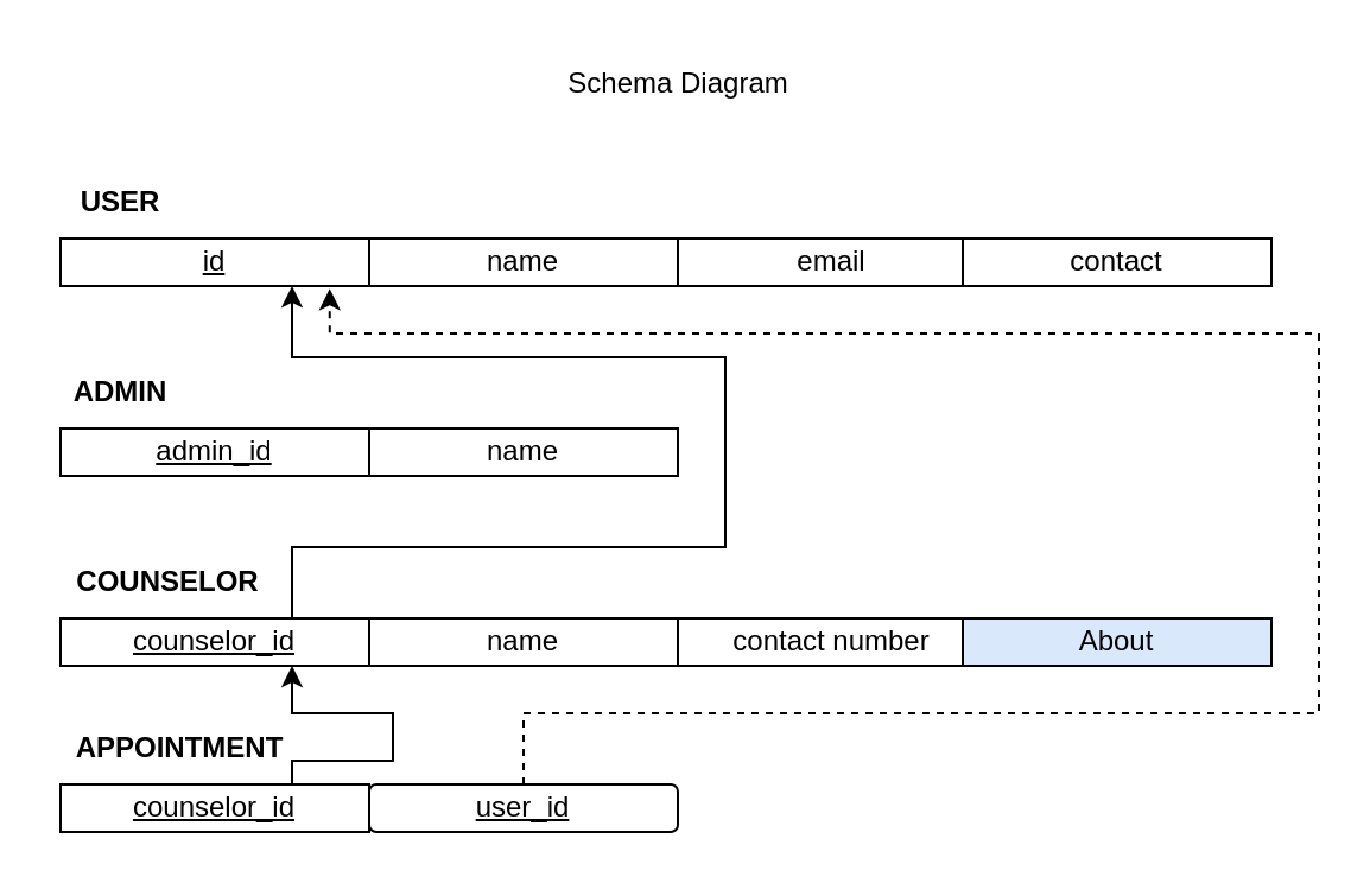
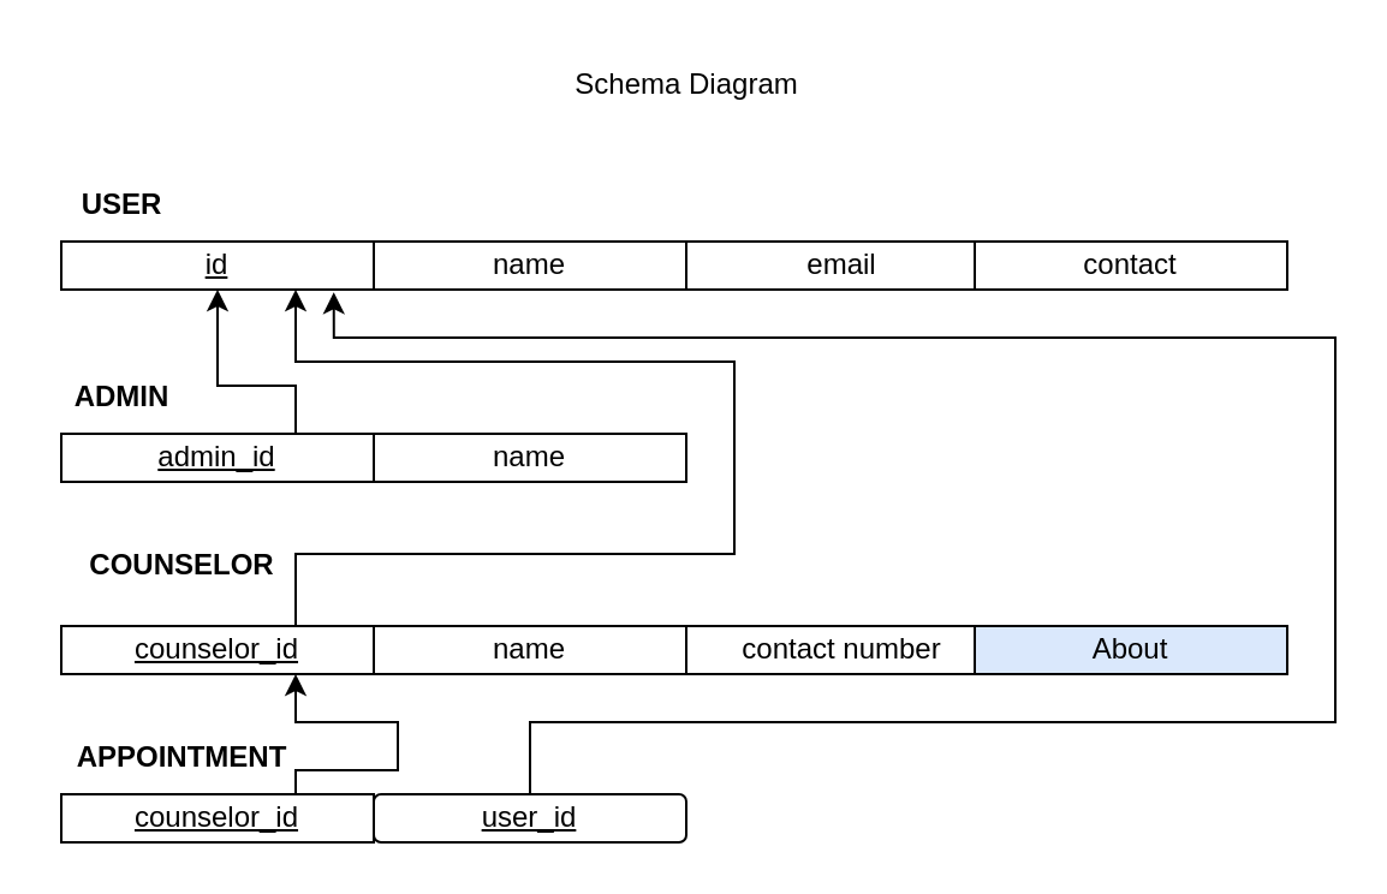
  <mxCell id="0" />
  <mxCell id="1" parent="0" />
  <mxCell id="2" value="&lt;u&gt;id&lt;/u&gt;" style="rounded=0;whiteSpace=wrap;html=1;" vertex="1" parent="1"><mxGeometry x="25" y="100" width="130" height="20" as="geometry" /></mxCell>
  <mxCell id="3" value="name" style="rounded=0;whiteSpace=wrap;html=1;" vertex="1" parent="1"><mxGeometry x="155" y="100" width="130" height="20" as="geometry" /></mxCell>
  <mxCell id="4" value="email" style="rounded=0;whiteSpace=wrap;html=1;" vertex="1" parent="1"><mxGeometry x="285" y="100" width="130" height="20" as="geometry" /></mxCell>
  <mxCell id="5" value="contact" style="rounded=0;whiteSpace=wrap;html=1;" vertex="1" parent="1"><mxGeometry x="405" y="100" width="130" height="20" as="geometry" /></mxCell>
  <mxCell id="6" value="USER" style="text;html=1;align=center;verticalAlign=middle;resizable=0;points=[];autosize=1;strokeColor=none;fillColor=none;fontStyle=1" vertex="1" parent="1"><mxGeometry x="20" y="70" width="60" height="30" as="geometry" /></mxCell>
+ <mxCell id="7" style="edgeStyle=orthogonalEdgeStyle;rounded=0;orthogonalLoop=1;jettySize=auto;html=1;exitX=0.75;exitY=0;exitDx=0;exitDy=0;entryX=0.5;entryY=1;entryDx=0;entryDy=0;" edge="1" parent="1" source="8" target="2"><mxGeometry relative="1" as="geometry"><Array as="points"><mxPoint x="123" y="160" /><mxPoint x="90" y="160" /></Array></mxGeometry></mxCell>
  <mxCell id="8" value="&lt;u&gt;admin_id&lt;/u&gt;" style="rounded=0;whiteSpace=wrap;html=1;" vertex="1" parent="1"><mxGeometry x="25" y="180" width="130" height="20" as="geometry" /></mxCell>
  <mxCell id="9" value="name" style="rounded=0;whiteSpace=wrap;html=1;" vertex="1" parent="1"><mxGeometry x="155" y="180" width="130" height="20" as="geometry" /></mxCell>
  <mxCell id="10" value="ADMIN" style="text;html=1;align=center;verticalAlign=middle;resizable=0;points=[];autosize=1;strokeColor=none;fillColor=none;fontStyle=1" vertex="1" parent="1"><mxGeometry x="20" y="150" width="60" height="30" as="geometry" /></mxCell>
  <mxCell id="11" style="edgeStyle=orthogonalEdgeStyle;rounded=0;orthogonalLoop=1;jettySize=auto;html=1;exitX=0.75;exitY=0;exitDx=0;exitDy=0;entryX=0.75;entryY=1;entryDx=0;entryDy=0;" edge="1" parent="1" source="12" target="2"><mxGeometry relative="1" as="geometry"><Array as="points"><mxPoint x="123" y="230" /><mxPoint x="305" y="230" /><mxPoint x="305" y="150" /><mxPoint x="123" y="150" /></Array></mxGeometry></mxCell>
  <mxCell id="12" value="&lt;u&gt;counselor_id&lt;/u&gt;" style="rounded=0;whiteSpace=wrap;html=1;" vertex="1" parent="1"><mxGeometry x="25" y="260" width="130" height="20" as="geometry" /></mxCell>
  <mxCell id="13" value="name" style="rounded=0;whiteSpace=wrap;html=1;" vertex="1" parent="1"><mxGeometry x="155" y="260" width="130" height="20" as="geometry" /></mxCell>
  <mxCell id="14" value="contact number" style="rounded=0;whiteSpace=wrap;html=1;" vertex="1" parent="1"><mxGeometry x="285" y="260" width="130" height="20" as="geometry" /></mxCell>
  <mxCell id="15" value="About" style="rounded=0;whiteSpace=wrap;html=1;fillColor=#dae8fc;" vertex="1" parent="1"><mxGeometry x="405" y="260" width="130" height="20" as="geometry" /></mxCell>
- <mxCell id="16" value="COUNSELOR" style="text;html=1;align=center;verticalAlign=middle;resizable=0;points=[];autosize=1;strokeColor=none;fillColor=none;fontStyle=1" vertex="1" parent="1"><mxGeometry x="20" y="230" width="100" height="30" as="geometry" /></mxCell>
+ <mxCell id="16" value="COUNSELOR" style="text;html=1;align=center;verticalAlign=middle;resizable=0;points=[];autosize=1;strokeColor=none;fillColor=none;fontStyle=1" vertex="1" parent="1"><mxGeometry x="25" y="220" width="100" height="30" as="geometry" /></mxCell>
  <mxCell id="17" style="edgeStyle=orthogonalEdgeStyle;rounded=0;orthogonalLoop=1;jettySize=auto;html=1;exitX=0.75;exitY=0;exitDx=0;exitDy=0;entryX=0.75;entryY=1;entryDx=0;entryDy=0;" edge="1" parent="1" source="18" target="12"><mxGeometry relative="1" as="geometry"><Array as="points"><mxPoint x="123" y="320" /><mxPoint x="165" y="320" /><mxPoint x="165" y="300" /><mxPoint x="123" y="300" /></Array></mxGeometry></mxCell>
  <mxCell id="18" value="&lt;u&gt;counselor_id&lt;/u&gt;" style="rounded=0;whiteSpace=wrap;html=1;" vertex="1" parent="1"><mxGeometry x="25" y="330" width="130" height="20" as="geometry" /></mxCell>
- <mxCell id="19" style="edgeStyle=orthogonalEdgeStyle;rounded=0;orthogonalLoop=1;jettySize=auto;html=1;exitX=0.5;exitY=0;exitDx=0;exitDy=0;entryX=0.872;entryY=1.058;entryDx=0;entryDy=0;entryPerimeter=0;dashed=1;" edge="1" parent="1" source="20" target="2"><mxGeometry relative="1" as="geometry"><Array as="points"><mxPoint x="220" y="300" /><mxPoint x="555" y="300" /><mxPoint x="555" y="140" /><mxPoint x="138" y="140" /></Array></mxGeometry></mxCell>
+ <mxCell id="19" style="edgeStyle=orthogonalEdgeStyle;rounded=0;orthogonalLoop=1;jettySize=auto;html=1;exitX=0.5;exitY=0;exitDx=0;exitDy=0;entryX=0.872;entryY=1.058;entryDx=0;entryDy=0;entryPerimeter=0;" edge="1" parent="1" source="20" target="2"><mxGeometry relative="1" as="geometry"><Array as="points"><mxPoint x="220" y="300" /><mxPoint x="555" y="300" /><mxPoint x="555" y="140" /><mxPoint x="138" y="140" /></Array></mxGeometry></mxCell>
  <mxCell id="20" value="user_id" style="whiteSpace=wrap;html=1;fontStyle=4;rounded=1;" vertex="1" parent="1"><mxGeometry x="155" y="330" width="130" height="20" as="geometry" /></mxCell>
  <mxCell id="21" value="APPOINTMENT" style="text;html=1;align=center;verticalAlign=middle;resizable=0;points=[];autosize=1;strokeColor=none;fillColor=none;fontStyle=1" vertex="1" parent="1"><mxGeometry x="20" y="300" width="110" height="30" as="geometry" /></mxCell>
  <mxCell id="22" value="Schema Diagram" style="text;html=1;align=center;verticalAlign=middle;resizable=0;points=[];autosize=1;strokeColor=none;fillColor=none;" vertex="1" parent="1"><mxGeometry x="225" y="20" width="120" height="30" as="geometry" /></mxCell>
